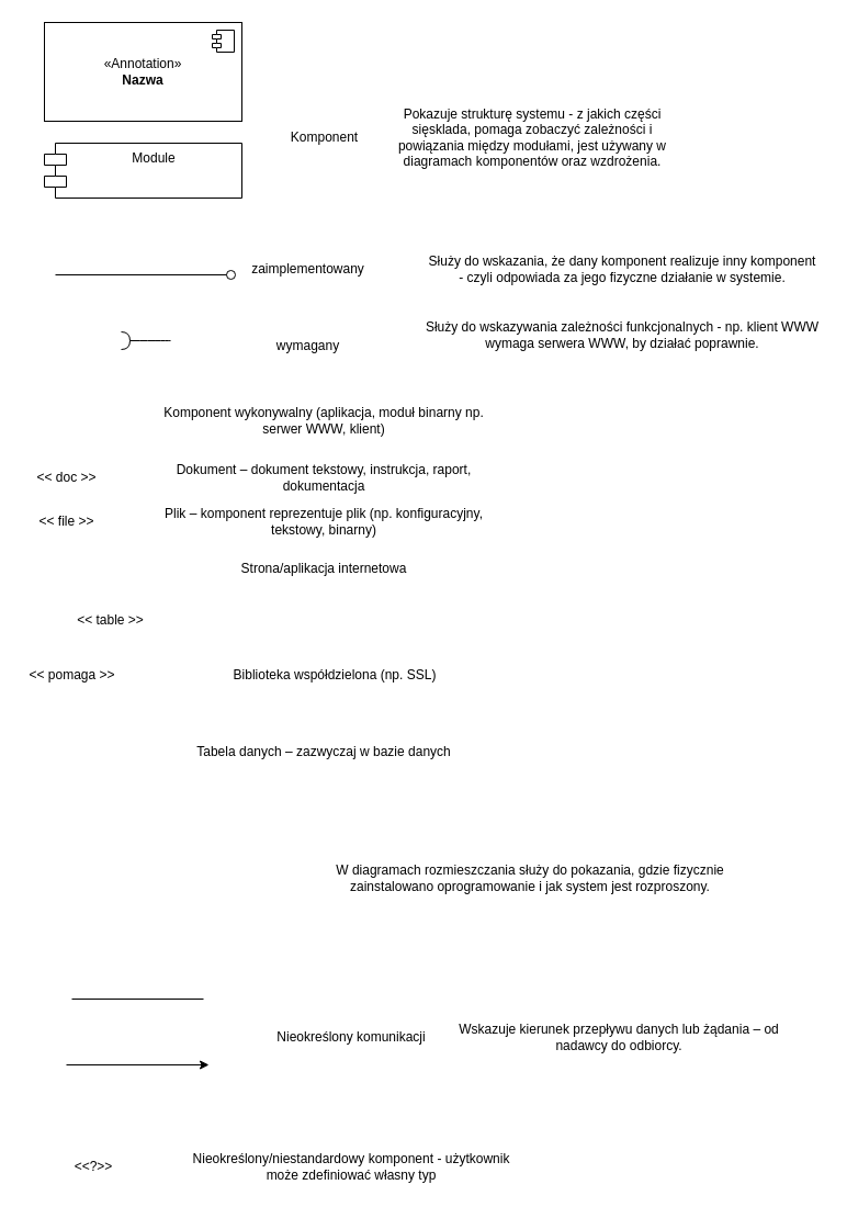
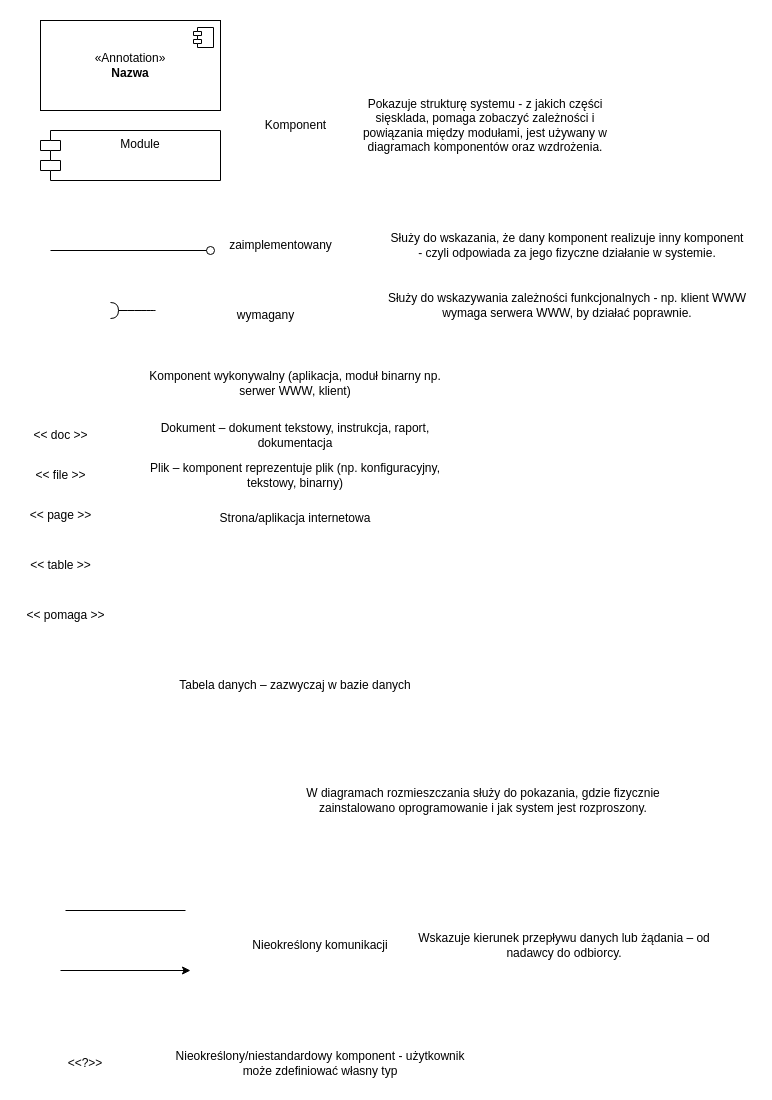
  <mxCell id="0" />
  <mxCell id="1" parent="0" />
  <mxCell id="2" value="&amp;laquo;Annotation&amp;raquo;&lt;br/&gt;&lt;b&gt;Nazwa&lt;/b&gt;" style="html=1;dropTarget=0;whiteSpace=wrap;" parent="1" vertex="1"><mxGeometry x="40" y="20" width="180" height="90" as="geometry" /></mxCell>
  <mxCell id="3" value="" style="shape=module;jettyWidth=8;jettyHeight=4;" parent="2" vertex="1"><mxGeometry x="1" width="20" height="20" relative="1" as="geometry"><mxPoint x="-27" y="7" as="offset" /></mxGeometry></mxCell>
  <mxCell id="4" value="Komponent" style="text;html=1;align=center;verticalAlign=middle;resizable=0;points=[];autosize=1;strokeColor=none;fillColor=none;" parent="1" vertex="1"><mxGeometry x="255" y="110" width="80" height="30" as="geometry" /></mxCell>
  <mxCell id="5" value="Module" style="shape=module;align=left;spacingLeft=20;align=center;verticalAlign=top;whiteSpace=wrap;html=1;" parent="1" vertex="1"><mxGeometry x="40" y="130" width="180" height="50" as="geometry" /></mxCell>
  <mxCell id="6" value="" style="rounded=0;orthogonalLoop=1;jettySize=auto;html=1;endArrow=halfCircle;endFill=0;endSize=6;strokeWidth=1;sketch=0;fontSize=12;curved=1;" parent="1" edge="1"><mxGeometry relative="1" as="geometry"><mxPoint x="155" y="310" as="sourcePoint" /><mxPoint x="110" y="310" as="targetPoint" /></mxGeometry></mxCell>
  <mxCell id="7" value="" style="ellipse;whiteSpace=wrap;html=1;align=center;aspect=fixed;fillColor=none;strokeColor=none;resizable=0;perimeter=centerPerimeter;rotatable=0;allowArrows=0;points=[];outlineConnect=1;" parent="1" vertex="1"><mxGeometry x="70" y="260" width="10" height="10" as="geometry" /></mxCell>
  <mxCell id="8" value="" style="html=1;verticalAlign=bottom;labelBackgroundColor=none;endArrow=oval;endFill=0;endSize=8;rounded=0;" parent="1" edge="1"><mxGeometry width="160" relative="1" as="geometry"><mxPoint x="50" y="250" as="sourcePoint" /><mxPoint x="210" y="250" as="targetPoint" /></mxGeometry></mxCell>
- <mxCell id="9" value="wymagany" style="text;html=1;align=center;verticalAlign=middle;resizable=0;points=[];autosize=1;strokeColor=none;fillColor=none;" parent="1" vertex="1"><mxGeometry x="240" y="300" width="80" height="30" as="geometry" /></mxCell>
+ <mxCell id="9" value="wymagany" style="text;html=1;align=center;verticalAlign=middle;resizable=0;points=[];autosize=1;strokeColor=none;fillColor=none;" parent="1" vertex="1"><mxGeometry x="225" y="300" width="80" height="30" as="geometry" /></mxCell>
  <mxCell id="10" value="zaimplementowany" style="text;html=1;align=center;verticalAlign=middle;resizable=0;points=[];autosize=1;strokeColor=none;fillColor=none;" parent="1" vertex="1"><mxGeometry x="215" y="230" width="130" height="30" as="geometry" /></mxCell>
  <mxCell id="11" value="&amp;lt;&amp;lt; doc &amp;gt;&amp;gt;" style="text;html=1;align=center;verticalAlign=middle;resizable=0;points=[];autosize=1;strokeColor=none;fillColor=none;" parent="1" vertex="1"><mxGeometry x="20" y="420" width="80" height="30" as="geometry" /></mxCell>
  <mxCell id="12" value="&amp;lt;&amp;lt; file &amp;gt;&amp;gt;" style="text;html=1;align=center;verticalAlign=middle;resizable=0;points=[];autosize=1;strokeColor=none;fillColor=none;" parent="1" vertex="1"><mxGeometry x="25" y="460" width="70" height="30" as="geometry" /></mxCell>
  <mxCell id="13" value="&amp;lt;&amp;lt; pomaga &amp;gt;&amp;gt;" style="text;html=1;align=center;verticalAlign=middle;resizable=0;points=[];autosize=1;strokeColor=none;fillColor=none;" parent="1" vertex="1"><mxGeometry x="20" y="600" width="90" height="30" as="geometry" /></mxCell>
- <mxCell id="15" value="&amp;lt;&amp;lt; table &amp;gt;&amp;gt;" style="text;html=1;align=center;verticalAlign=middle;resizable=0;points=[];autosize=1;strokeColor=none;fillColor=none;" parent="1" vertex="1"><mxGeometry x="60" y="550" width="80" height="30" as="geometry" /></mxCell>
+ <mxCell id="14" value="&amp;lt;&amp;lt; page &amp;gt;&amp;gt;" style="text;html=1;align=center;verticalAlign=middle;resizable=0;points=[];autosize=1;strokeColor=none;fillColor=none;" parent="1" vertex="1"><mxGeometry x="20" y="500" width="80" height="30" as="geometry" /></mxCell>
+ <mxCell id="15" value="&amp;lt;&amp;lt; table &amp;gt;&amp;gt;" style="text;html=1;align=center;verticalAlign=middle;resizable=0;points=[];autosize=1;strokeColor=none;fillColor=none;" parent="1" vertex="1"><mxGeometry x="20" y="550" width="80" height="30" as="geometry" /></mxCell>
  <mxCell id="16" value="" style="endArrow=none;html=1;rounded=0;" parent="1" edge="1"><mxGeometry width="50" height="50" relative="1" as="geometry"><mxPoint x="65" y="910" as="sourcePoint" /><mxPoint x="185" y="910" as="targetPoint" /></mxGeometry></mxCell>
  <mxCell id="17" value="" style="endArrow=classic;html=1;rounded=0;" parent="1" edge="1"><mxGeometry width="50" height="50" relative="1" as="geometry"><mxPoint x="60" y="970" as="sourcePoint" /><mxPoint x="190" y="970" as="targetPoint" /></mxGeometry></mxCell>
  <mxCell id="18" value="&amp;lt;&amp;lt;?&amp;gt;&amp;gt;" style="text;html=1;align=center;verticalAlign=middle;whiteSpace=wrap;rounded=0;" parent="1" vertex="1"><mxGeometry x="40" y="1048" width="90" height="30" as="geometry" /></mxCell>
  <mxCell id="19" value="Służy do wskazania, że dany komponent realizuje inny komponent&lt;br&gt;- czyli odpowiada za jego fizyczne działanie w systemie." style="text;html=1;align=center;verticalAlign=middle;whiteSpace=wrap;rounded=0;" vertex="1" parent="1"><mxGeometry x="384" y="230" width="366" height="30" as="geometry" /></mxCell>
  <mxCell id="20" value="Służy do wskazywania zależności funkcjonalnych - np. klient WWW wymaga serwera WWW, by działać poprawnie." style="text;html=1;align=center;verticalAlign=middle;whiteSpace=wrap;rounded=0;" vertex="1" parent="1"><mxGeometry x="384" y="290" width="366" height="30" as="geometry" /></mxCell>
  <mxCell id="21" value="W diagramach rozmieszczania służy do pokazania, gdzie fizycznie zainstalowano oprogramowanie i jak system jest rozproszony." style="text;html=1;align=center;verticalAlign=middle;whiteSpace=wrap;rounded=0;" vertex="1" parent="1"><mxGeometry x="300" y="785" width="366" height="30" as="geometry" /></mxCell>
  <mxCell id="22" value="Komponent wykonywalny (aplikacja, moduł binarny np. serwer WWW, klient)" style="text;html=1;align=center;verticalAlign=middle;whiteSpace=wrap;rounded=0;" vertex="1" parent="1"><mxGeometry x="130" y="368" width="330" height="30" as="geometry" /></mxCell>
  <mxCell id="23" value="&lt;span style=&quot;&quot; data-end=&quot;710&quot; data-start=&quot;698&quot;&gt;Dokument&lt;/span&gt; – dokument tekstowy, instrukcja, raport, dokumentacja" style="text;html=1;align=center;verticalAlign=middle;whiteSpace=wrap;rounded=0;" vertex="1" parent="1"><mxGeometry x="130" y="420" width="330" height="30" as="geometry" /></mxCell>
  <mxCell id="24" value="&lt;span style=&quot;&quot; data-end=&quot;449&quot; data-start=&quot;441&quot;&gt;Plik&lt;/span&gt; – komponent reprezentuje plik (np. konfiguracyjny, tekstowy, binarny)" style="text;html=1;align=center;verticalAlign=middle;whiteSpace=wrap;rounded=0;" vertex="1" parent="1"><mxGeometry x="130" y="460" width="330" height="30" as="geometry" /></mxCell>
  <mxCell id="25" value="&lt;table&gt;&lt;tbody&gt;&lt;tr&gt;&lt;td data-end=&quot;617&quot; data-start=&quot;603&quot; class=&quot;max-w-[calc(var(--thread-content-max-width)*2/3)]&quot;&gt;&lt;code data-end=&quot;616&quot; data-start=&quot;608&quot;&gt;&lt;/code&gt;&lt;/td&gt;&lt;/tr&gt;&lt;/tbody&gt;&lt;/table&gt;&lt;table&gt;&lt;tbody&gt;&lt;tr&gt;&lt;td data-end=&quot;649&quot; data-start=&quot;617&quot; class=&quot;max-w-[calc(var(--thread-content-max-width)*2/3)]&quot;&gt;Strona/aplikacja internetowa&lt;/td&gt;&lt;/tr&gt;&lt;/tbody&gt;&lt;/table&gt;" style="text;html=1;align=center;verticalAlign=middle;whiteSpace=wrap;rounded=0;" vertex="1" parent="1"><mxGeometry x="130" y="500" width="330" height="30" as="geometry" /></mxCell>
  <mxCell id="26" value="&lt;span style=&quot;&quot; data-end=&quot;607&quot; data-start=&quot;590&quot;&gt;Tabela danych&lt;/span&gt; – zazwyczaj w bazie danych" style="text;html=1;align=center;verticalAlign=middle;whiteSpace=wrap;rounded=0;" vertex="1" parent="1"><mxGeometry x="130" y="670" width="330" height="30" as="geometry" /></mxCell>
- <mxCell id="27" value="Biblioteka współdzielona (np. SSL)" style="text;html=1;align=center;verticalAlign=middle;whiteSpace=wrap;rounded=0;" vertex="1" parent="1"><mxGeometry x="140" y="600" width="330" height="30" as="geometry" /></mxCell>
  <mxCell id="28" value="Nieokreślony komunikacji" style="text;html=1;align=center;verticalAlign=middle;whiteSpace=wrap;rounded=0;" vertex="1" parent="1"><mxGeometry x="180" y="930" width="280" height="30" as="geometry" /></mxCell>
  <mxCell id="29" value="Nieokreślony/niestandardowy komponent - użytkownik może zdefiniować własny typ" style="text;html=1;align=center;verticalAlign=middle;whiteSpace=wrap;rounded=0;" vertex="1" parent="1"><mxGeometry x="160" y="1048" width="320" height="30" as="geometry" /></mxCell>
  <mxCell id="30" value="Pokazuje strukturę systemu - z jakich części sięsklada, pomaga zobaczyć zależności i powiązania między modułami, jest używany w diagramach komponentów oraz wzdrożenia." style="text;html=1;align=center;verticalAlign=middle;whiteSpace=wrap;rounded=0;" vertex="1" parent="1"><mxGeometry x="345" y="96" width="280" height="58" as="geometry" /></mxCell>
  <mxCell id="31" value="Wskazuje &lt;span style=&quot;&quot; data-end=&quot;344&quot; data-start=&quot;303&quot;&gt;kierunek przepływu danych lub żądania&lt;/span&gt; – od nadawcy do odbiorcy." style="text;html=1;align=center;verticalAlign=middle;whiteSpace=wrap;rounded=0;" vertex="1" parent="1"><mxGeometry x="414" y="930" width="300" height="30" as="geometry" /></mxCell>
